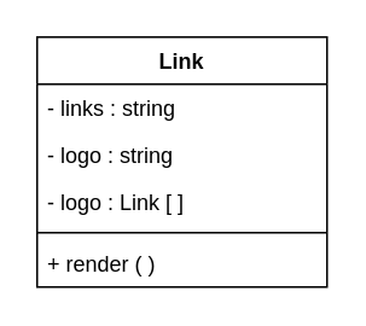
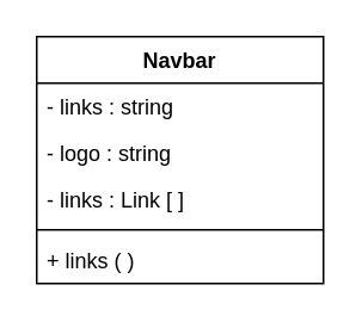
  <mxCell id="0" />
  <mxCell id="1" parent="0" />
- <mxCell id="2" value="Link" style="swimlane;fontStyle=1;align=center;verticalAlign=top;childLayout=stackLayout;horizontal=1;startSize=26;horizontalStack=0;resizeParent=1;resizeParentMax=0;resizeLast=0;collapsible=1;marginBottom=0;shadow=0;labelBackgroundColor=none;sketch=0;fillStyle=solid;fillColor=default;gradientColor=none;" vertex="1" parent="1"><mxGeometry x="20" y="20" width="160" height="138" as="geometry" /></mxCell>
+ <mxCell id="2" value="Navbar" style="swimlane;fontStyle=1;align=center;verticalAlign=top;childLayout=stackLayout;horizontal=1;startSize=26;horizontalStack=0;resizeParent=1;resizeParentMax=0;resizeLast=0;collapsible=1;marginBottom=0;shadow=0;labelBackgroundColor=none;sketch=0;fillStyle=solid;fillColor=default;gradientColor=none;" vertex="1" parent="1"><mxGeometry x="20" y="20" width="160" height="138" as="geometry" /></mxCell>
  <mxCell id="3" value="- links : string " style="text;strokeColor=none;fillColor=none;align=left;verticalAlign=top;spacingLeft=4;spacingRight=4;overflow=hidden;rotatable=0;points=[[0,0.5],[1,0.5]];portConstraint=eastwest;shadow=0;labelBackgroundColor=none;sketch=0;fillStyle=solid;" vertex="1" parent="2"><mxGeometry y="26" width="160" height="26" as="geometry" /></mxCell>
  <mxCell id="4" value="- logo : string " style="text;strokeColor=none;fillColor=none;align=left;verticalAlign=top;spacingLeft=4;spacingRight=4;overflow=hidden;rotatable=0;points=[[0,0.5],[1,0.5]];portConstraint=eastwest;shadow=0;labelBackgroundColor=none;sketch=0;fillStyle=solid;" vertex="1" parent="2"><mxGeometry y="52" width="160" height="26" as="geometry" /></mxCell>
- <mxCell id="5" value="- logo : Link [ ] " style="text;strokeColor=none;fillColor=none;align=left;verticalAlign=top;spacingLeft=4;spacingRight=4;overflow=hidden;rotatable=0;points=[[0,0.5],[1,0.5]];portConstraint=eastwest;shadow=0;labelBackgroundColor=none;sketch=0;fillStyle=solid;" vertex="1" parent="2"><mxGeometry y="78" width="160" height="26" as="geometry" /></mxCell>
+ <mxCell id="5" value="- links : Link [ ] " style="text;strokeColor=none;fillColor=none;align=left;verticalAlign=top;spacingLeft=4;spacingRight=4;overflow=hidden;rotatable=0;points=[[0,0.5],[1,0.5]];portConstraint=eastwest;shadow=0;labelBackgroundColor=none;sketch=0;fillStyle=solid;" vertex="1" parent="2"><mxGeometry y="78" width="160" height="26" as="geometry" /></mxCell>
  <mxCell id="6" value="" style="line;strokeWidth=1;fillColor=none;align=left;verticalAlign=middle;spacingTop=-1;spacingLeft=3;spacingRight=3;rotatable=0;labelPosition=right;points=[];portConstraint=eastwest;strokeColor=inherit;shadow=0;labelBackgroundColor=#99CCFF;sketch=0;fillStyle=solid;" vertex="1" parent="2"><mxGeometry y="104" width="160" height="8" as="geometry" /></mxCell>
- <mxCell id="7" value="+ render ( )" style="text;strokeColor=none;fillColor=none;align=left;verticalAlign=top;spacingLeft=4;spacingRight=4;overflow=hidden;rotatable=0;points=[[0,0.5],[1,0.5]];portConstraint=eastwest;shadow=0;labelBackgroundColor=none;sketch=0;fillStyle=solid;" vertex="1" parent="2"><mxGeometry y="112" width="160" height="26" as="geometry" /></mxCell>
+ <mxCell id="7" value="+ links ( )" style="text;strokeColor=none;fillColor=none;align=left;verticalAlign=top;spacingLeft=4;spacingRight=4;overflow=hidden;rotatable=0;points=[[0,0.5],[1,0.5]];portConstraint=eastwest;shadow=0;labelBackgroundColor=none;sketch=0;fillStyle=solid;" vertex="1" parent="2"><mxGeometry y="112" width="160" height="26" as="geometry" /></mxCell>
